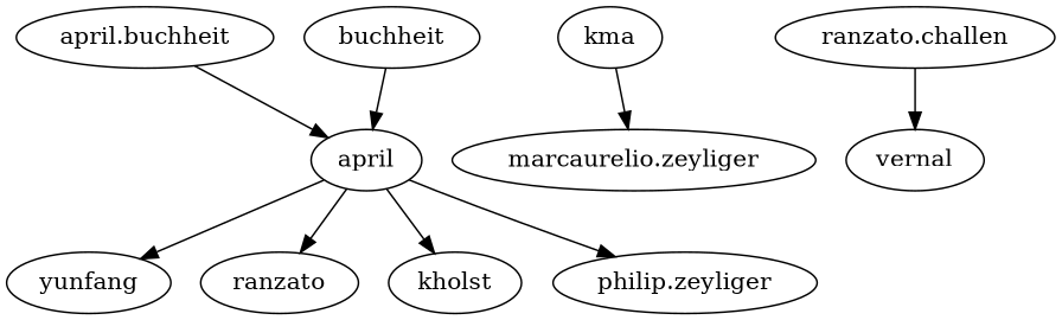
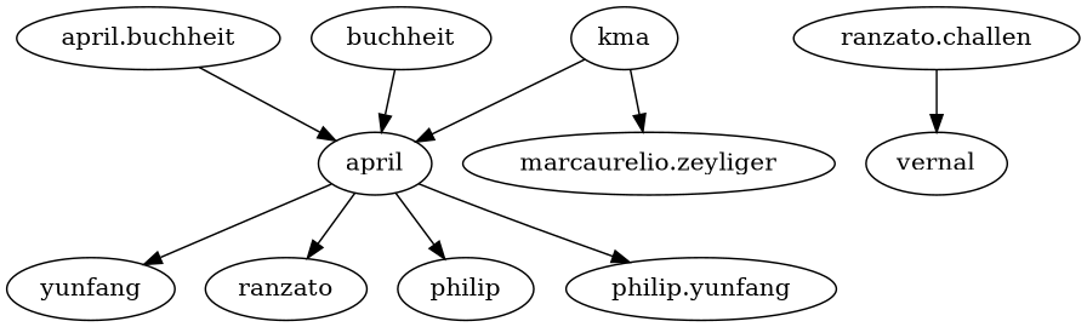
  strict digraph {
    n1 [label=april]
    "april.buchheit"
    yunfang
    n4 [label=ranzato]
-   kholst
-   "philip.zeyliger"
+   kholst [label=philip]
+   "philip.zeyliger" [label="philip.yunfang"]
    n7 [label="ranzato.challen"]
    vernal
    buchheit
    kma
    n11 [label="marcaurelio.zeyliger"]
    n1 -> yunfang
    n1 -> n4
    n1 -> kholst
    n1 -> "philip.zeyliger"
    "april.buchheit" -> n1
    n7 -> vernal
    buchheit -> n1
+   kma -> n1
    kma -> n11
  }
